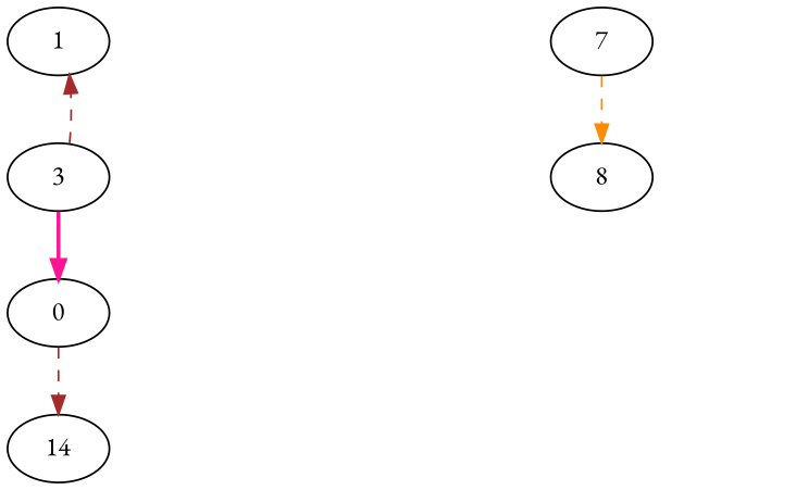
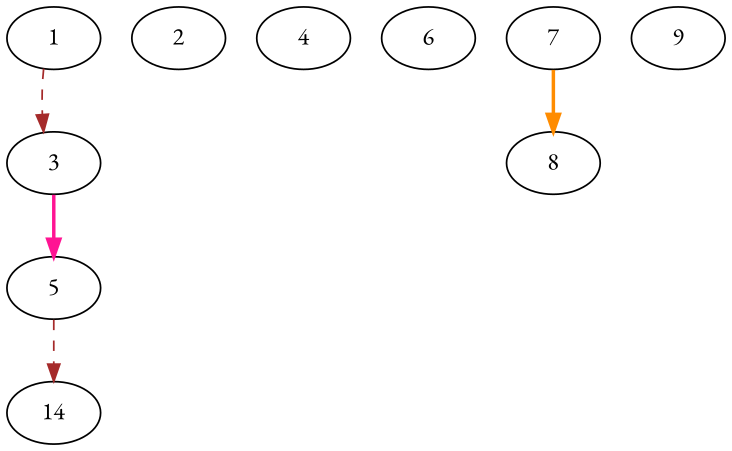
  digraph {
    fontname="EB Garamond"
    node [Processor=0 Start=0 Weight=11 fontname="EB Garamond"]
    edge [Weight=9 color=brown fontname="EB Garamond" style=dashed]
    1 [Weight=22]
    3 [Start=22 Weight=44]
-   5 [Start=66 label=0]
+   5 [Start=66]
    n4 [Start=77 label=14]
+   2 [Processor=1 Weight=49]
+   4 [Processor=2 Weight=55]
+   6 [Processor=3 Weight=33]
    7 [Processor=4 Weight=33]
    8 [Processor=4 Start=33 Weight=55]
-   3 -> 1 [Weight=10]
+   9 [Processor=5 Weight=49]
+   1 -> 3 [Weight=10]
    3 -> 5 [color=deeppink style=bold]
    5 -> n4 [Weight=3]
-   7 -> 8 [color=darkorange]
+   7 -> 8 [color=darkorange style=bold]
  }
